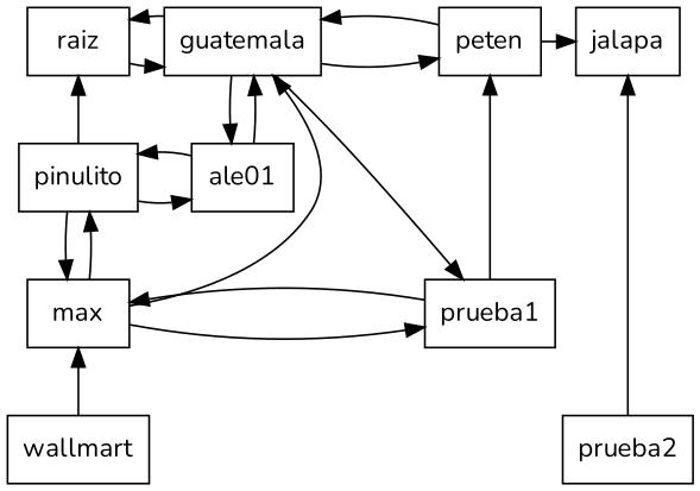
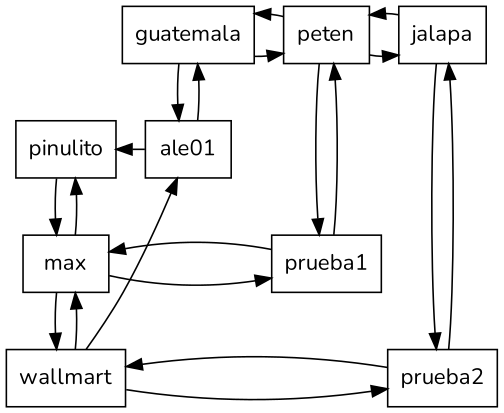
  digraph {
    fontname=Nunito
    node [fontname=Nunito group=0 shape=box]
    edge [fontname=Nunito dir=back]
-   n1 [label=raiz]
    n2 [group=1 label=guatemala]
    n3 [group=2 label=peten]
    n4 [group=3 label=jalapa]
    n5 [label=pinulito]
    n6 [group=1 label=ale01]
    n7 [group=2 label=prueba1]
    n8 [label=max]
    n9 [group=3 label=prueba2]
    n10 [label=wallmart]
    subgraph sub_1 {
      rank=same
-     n1
      n2
      n3
      n4
    }
    subgraph sub_2 {
      rank=same
      n5
      n6
    }
    subgraph sub_3 {
      rank=same
      n7
      n8
    }
    subgraph sub_4 {
      rank=same
      n9
      n10
    }
-   n1 -> n2 [dir=""]
-   n1 -> n2
-   n1 -> n5
    n2 -> n3 [dir=""]
    n2 -> n3
    n2 -> n6 [dir=""]
    n2 -> n6
    n3 -> n4 [dir=""]
-   n2 -> n7 [dir=""]
+   n3 -> n4
+   n3 -> n7 [dir=""]
    n3 -> n7
+   n4 -> n9 [dir=""]
    n4 -> n9
-   n5 -> n6 [dir=""]
+   n10 -> n6 [dir=""]
    n5 -> n6
    n5 -> n8 [dir=""]
    n5 -> n8
    n8 -> n7 [dir=""]
    n8 -> n7
-   n8 -> n2 [dir=""]
+   n8 -> n10 [dir=""]
    n8 -> n10
+   n10 -> n9 [dir=""]
+   n10 -> n9
  }
